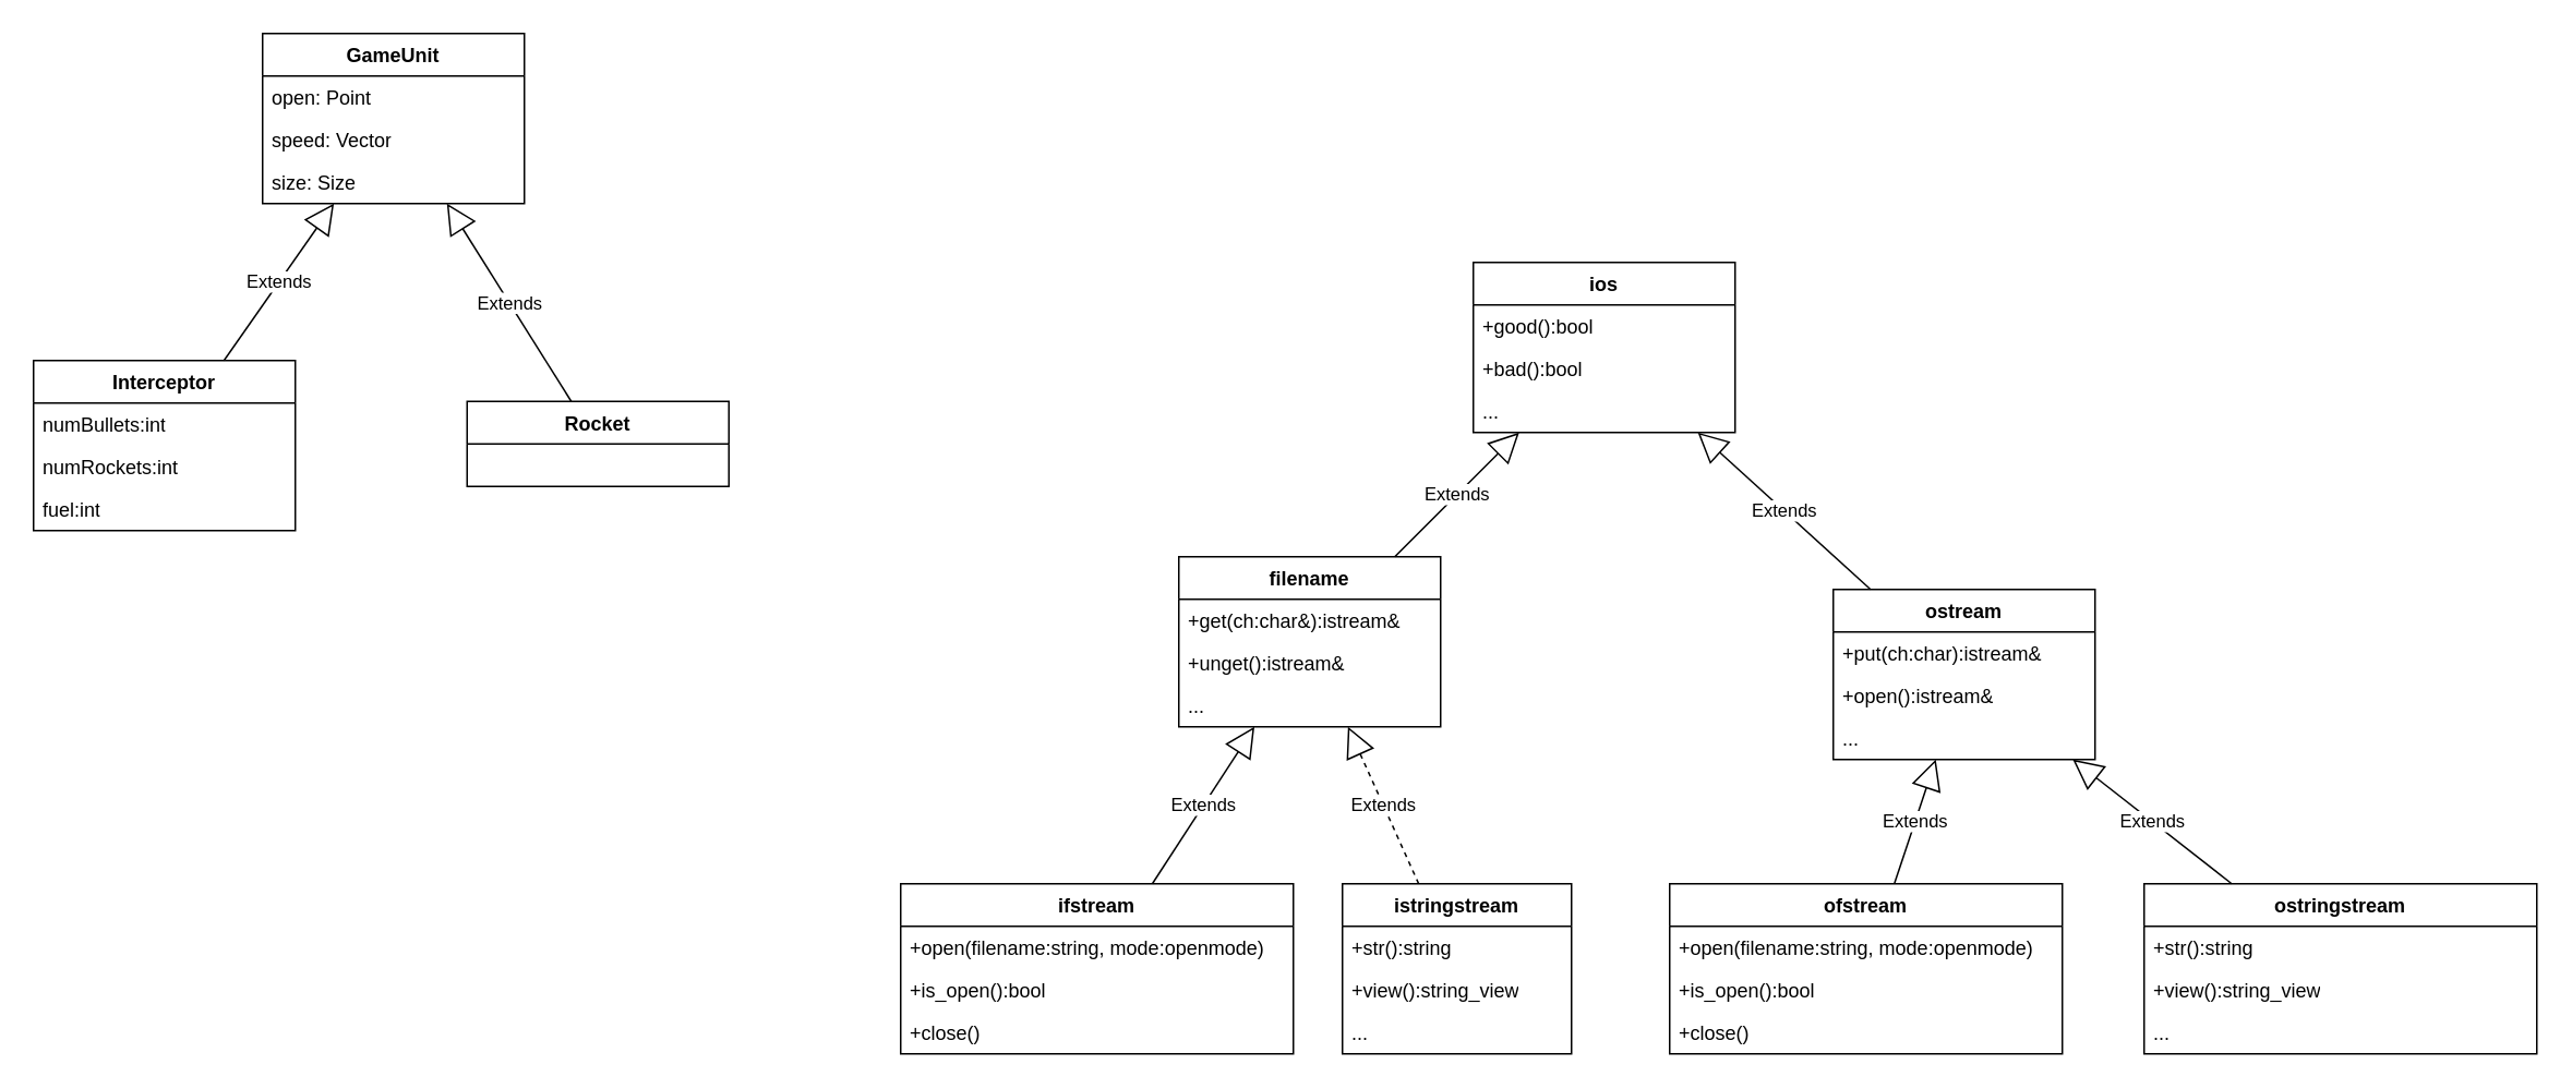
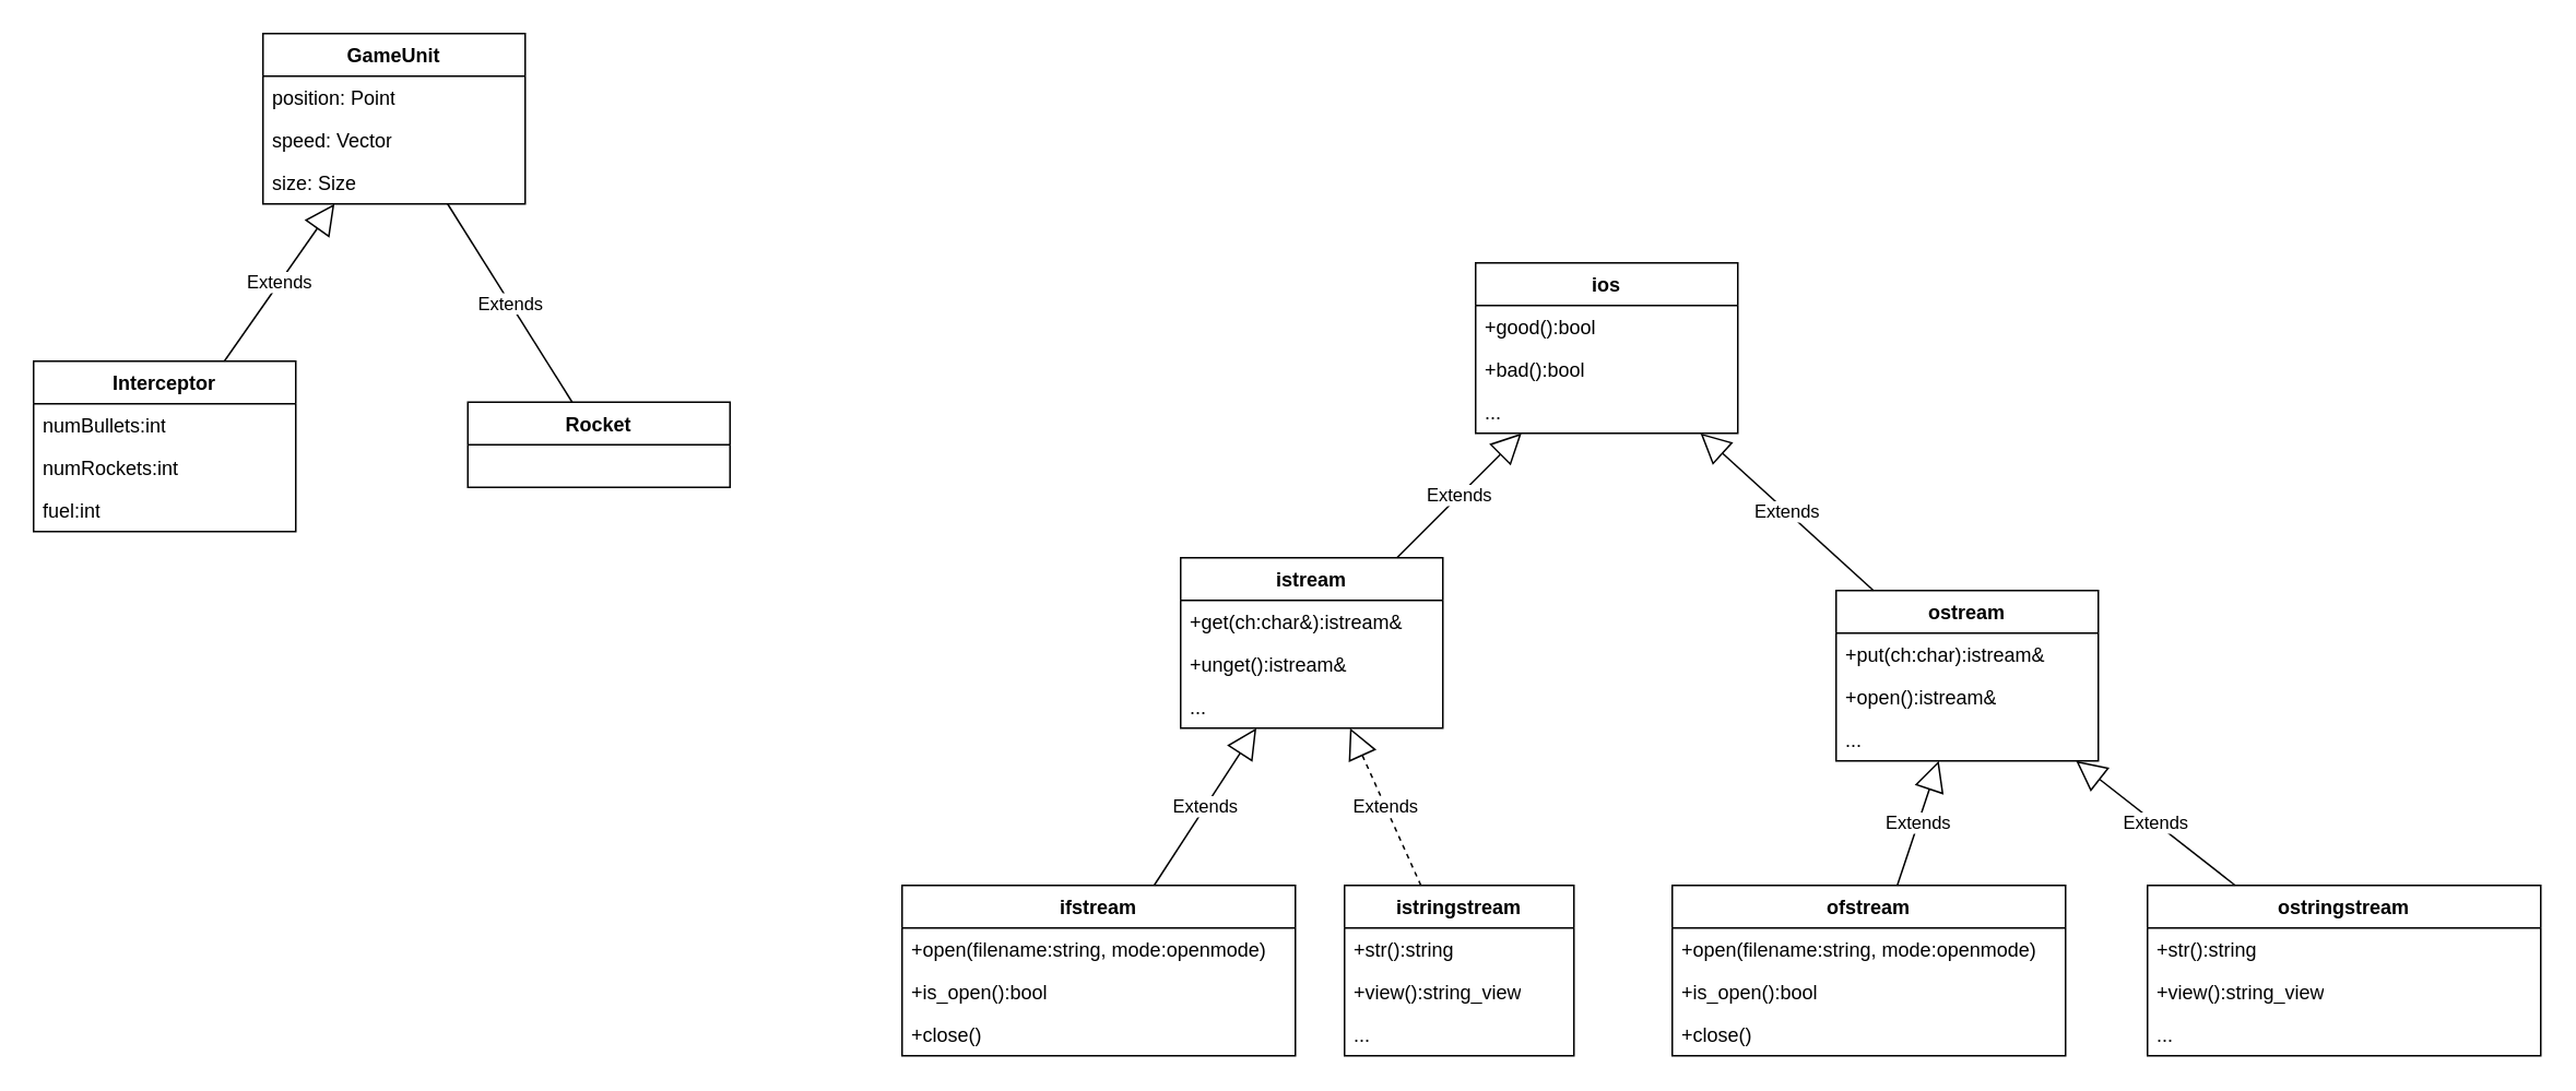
  <mxCell id="0" />
  <mxCell id="1" parent="0" />
  <mxCell id="2" value="GameUnit" style="swimlane;fontStyle=1;align=center;verticalAlign=top;childLayout=stackLayout;horizontal=1;startSize=26;horizontalStack=0;resizeParent=1;resizeParentMax=0;resizeLast=0;collapsible=1;marginBottom=0;whiteSpace=wrap;html=1;" parent="1" vertex="1"><mxGeometry x="160" y="20" width="160" height="104" as="geometry" /></mxCell>
- <mxCell id="3" value="open: Point" style="text;strokeColor=none;fillColor=none;align=left;verticalAlign=top;spacingLeft=4;spacingRight=4;overflow=hidden;rotatable=0;points=[[0,0.5],[1,0.5]];portConstraint=eastwest;whiteSpace=wrap;html=1;" parent="2" vertex="1"><mxGeometry y="26" width="160" height="26" as="geometry" /></mxCell>
+ <mxCell id="3" value="position: Point" style="text;strokeColor=none;fillColor=none;align=left;verticalAlign=top;spacingLeft=4;spacingRight=4;overflow=hidden;rotatable=0;points=[[0,0.5],[1,0.5]];portConstraint=eastwest;whiteSpace=wrap;html=1;" parent="2" vertex="1"><mxGeometry y="26" width="160" height="26" as="geometry" /></mxCell>
  <mxCell id="4" value="speed: Vector" style="text;strokeColor=none;fillColor=none;align=left;verticalAlign=top;spacingLeft=4;spacingRight=4;overflow=hidden;rotatable=0;points=[[0,0.5],[1,0.5]];portConstraint=eastwest;whiteSpace=wrap;html=1;" parent="2" vertex="1"><mxGeometry y="52" width="160" height="26" as="geometry" /></mxCell>
  <mxCell id="5" value="size: Size" style="text;strokeColor=none;fillColor=none;align=left;verticalAlign=top;spacingLeft=4;spacingRight=4;overflow=hidden;rotatable=0;points=[[0,0.5],[1,0.5]];portConstraint=eastwest;whiteSpace=wrap;html=1;" parent="2" vertex="1"><mxGeometry y="78" width="160" height="26" as="geometry" /></mxCell>
  <mxCell id="6" value="Interceptor" style="swimlane;fontStyle=1;align=center;verticalAlign=top;childLayout=stackLayout;horizontal=1;startSize=26;horizontalStack=0;resizeParent=1;resizeParentMax=0;resizeLast=0;collapsible=1;marginBottom=0;whiteSpace=wrap;html=1;" parent="1" vertex="1"><mxGeometry x="20" y="220" width="160" height="104" as="geometry" /></mxCell>
  <mxCell id="7" value="numBullets:int" style="text;strokeColor=none;fillColor=none;align=left;verticalAlign=top;spacingLeft=4;spacingRight=4;overflow=hidden;rotatable=0;points=[[0,0.5],[1,0.5]];portConstraint=eastwest;whiteSpace=wrap;html=1;" parent="6" vertex="1"><mxGeometry y="26" width="160" height="26" as="geometry" /></mxCell>
  <mxCell id="8" value="numRockets:int" style="text;strokeColor=none;fillColor=none;align=left;verticalAlign=top;spacingLeft=4;spacingRight=4;overflow=hidden;rotatable=0;points=[[0,0.5],[1,0.5]];portConstraint=eastwest;whiteSpace=wrap;html=1;" vertex="1" parent="6"><mxGeometry y="52" width="160" height="26" as="geometry" /></mxCell>
  <mxCell id="9" value="fuel:int" style="text;strokeColor=none;fillColor=none;align=left;verticalAlign=top;spacingLeft=4;spacingRight=4;overflow=hidden;rotatable=0;points=[[0,0.5],[1,0.5]];portConstraint=eastwest;whiteSpace=wrap;html=1;" vertex="1" parent="6"><mxGeometry y="78" width="160" height="26" as="geometry" /></mxCell>
  <mxCell id="10" value="Extends" style="endArrow=block;endSize=16;endFill=0;html=1;rounded=0;" edge="1" parent="1" source="6" target="2"><mxGeometry width="160" relative="1" as="geometry"><mxPoint x="340" y="180" as="sourcePoint" /><mxPoint x="500" y="180" as="targetPoint" /></mxGeometry></mxCell>
  <mxCell id="11" value="Rocket" style="swimlane;fontStyle=1;align=center;verticalAlign=top;childLayout=stackLayout;horizontal=1;startSize=26;horizontalStack=0;resizeParent=1;resizeParentMax=0;resizeLast=0;collapsible=1;marginBottom=0;whiteSpace=wrap;html=1;" vertex="1" parent="1"><mxGeometry x="285" y="245" width="160" height="52" as="geometry" /></mxCell>
- <mxCell id="12" value="Extends" style="endArrow=block;endSize=16;endFill=0;html=1;rounded=0;" edge="1" parent="1" source="11" target="2"><mxGeometry width="160" relative="1" as="geometry"><mxPoint x="340" y="180" as="sourcePoint" /><mxPoint x="500" y="180" as="targetPoint" /></mxGeometry></mxCell>
- <mxCell id="13" value="filename" style="swimlane;fontStyle=1;align=center;verticalAlign=top;childLayout=stackLayout;horizontal=1;startSize=26;horizontalStack=0;resizeParent=1;resizeParentMax=0;resizeLast=0;collapsible=1;marginBottom=0;whiteSpace=wrap;html=1;" vertex="1" parent="1"><mxGeometry x="720" y="340" width="160" height="104" as="geometry" /></mxCell>
+ <mxCell id="12" value="Extends" style="endArrow=none;endSize=16;endFill=0;html=1;rounded=0;" edge="1" parent="1" source="11" target="2"><mxGeometry width="160" relative="1" as="geometry"><mxPoint x="340" y="180" as="sourcePoint" /><mxPoint x="500" y="180" as="targetPoint" /></mxGeometry></mxCell>
+ <mxCell id="13" value="istream" style="swimlane;fontStyle=1;align=center;verticalAlign=top;childLayout=stackLayout;horizontal=1;startSize=26;horizontalStack=0;resizeParent=1;resizeParentMax=0;resizeLast=0;collapsible=1;marginBottom=0;whiteSpace=wrap;html=1;" vertex="1" parent="1"><mxGeometry x="720" y="340" width="160" height="104" as="geometry" /></mxCell>
  <mxCell id="14" value="+get(ch:char&amp;amp;):istream&amp;amp;" style="text;strokeColor=none;fillColor=none;align=left;verticalAlign=top;spacingLeft=4;spacingRight=4;overflow=hidden;rotatable=0;points=[[0,0.5],[1,0.5]];portConstraint=eastwest;whiteSpace=wrap;html=1;" vertex="1" parent="13"><mxGeometry y="26" width="160" height="26" as="geometry" /></mxCell>
  <mxCell id="15" value="+unget():istream&amp;amp;" style="text;strokeColor=none;fillColor=none;align=left;verticalAlign=top;spacingLeft=4;spacingRight=4;overflow=hidden;rotatable=0;points=[[0,0.5],[1,0.5]];portConstraint=eastwest;whiteSpace=wrap;html=1;" vertex="1" parent="13"><mxGeometry y="52" width="160" height="26" as="geometry" /></mxCell>
  <mxCell id="16" value="..." style="text;strokeColor=none;fillColor=none;align=left;verticalAlign=top;spacingLeft=4;spacingRight=4;overflow=hidden;rotatable=0;points=[[0,0.5],[1,0.5]];portConstraint=eastwest;whiteSpace=wrap;html=1;" vertex="1" parent="13"><mxGeometry y="78" width="160" height="26" as="geometry" /></mxCell>
  <mxCell id="17" value="ifstream" style="swimlane;fontStyle=1;align=center;verticalAlign=top;childLayout=stackLayout;horizontal=1;startSize=26;horizontalStack=0;resizeParent=1;resizeParentMax=0;resizeLast=0;collapsible=1;marginBottom=0;whiteSpace=wrap;html=1;" vertex="1" parent="1"><mxGeometry x="550" y="540" width="240" height="104" as="geometry" /></mxCell>
  <mxCell id="18" value="+open(filename:string, mode:openmode)" style="text;strokeColor=none;fillColor=none;align=left;verticalAlign=top;spacingLeft=4;spacingRight=4;overflow=hidden;rotatable=0;points=[[0,0.5],[1,0.5]];portConstraint=eastwest;whiteSpace=wrap;html=1;" vertex="1" parent="17"><mxGeometry y="26" width="240" height="26" as="geometry" /></mxCell>
  <mxCell id="19" value="+is_open():bool" style="text;strokeColor=none;fillColor=none;align=left;verticalAlign=top;spacingLeft=4;spacingRight=4;overflow=hidden;rotatable=0;points=[[0,0.5],[1,0.5]];portConstraint=eastwest;whiteSpace=wrap;html=1;" vertex="1" parent="17"><mxGeometry y="52" width="240" height="26" as="geometry" /></mxCell>
  <mxCell id="20" value="+close()" style="text;strokeColor=none;fillColor=none;align=left;verticalAlign=top;spacingLeft=4;spacingRight=4;overflow=hidden;rotatable=0;points=[[0,0.5],[1,0.5]];portConstraint=eastwest;whiteSpace=wrap;html=1;" vertex="1" parent="17"><mxGeometry y="78" width="240" height="26" as="geometry" /></mxCell>
  <mxCell id="21" value="Extends" style="endArrow=block;endSize=16;endFill=0;html=1;rounded=0;" edge="1" parent="1" source="17" target="13"><mxGeometry width="160" relative="1" as="geometry"><mxPoint x="900" y="510" as="sourcePoint" /><mxPoint x="1060" y="510" as="targetPoint" /></mxGeometry></mxCell>
  <mxCell id="22" value="istringstream" style="swimlane;fontStyle=1;align=center;verticalAlign=top;childLayout=stackLayout;horizontal=1;startSize=26;horizontalStack=0;resizeParent=1;resizeParentMax=0;resizeLast=0;collapsible=1;marginBottom=0;whiteSpace=wrap;html=1;" vertex="1" parent="1"><mxGeometry x="820" y="540" width="140" height="104" as="geometry" /></mxCell>
  <mxCell id="23" value="+str():string" style="text;strokeColor=none;fillColor=none;align=left;verticalAlign=top;spacingLeft=4;spacingRight=4;overflow=hidden;rotatable=0;points=[[0,0.5],[1,0.5]];portConstraint=eastwest;whiteSpace=wrap;html=1;" vertex="1" parent="22"><mxGeometry y="26" width="140" height="26" as="geometry" /></mxCell>
  <mxCell id="24" value="+view():string_view" style="text;strokeColor=none;fillColor=none;align=left;verticalAlign=top;spacingLeft=4;spacingRight=4;overflow=hidden;rotatable=0;points=[[0,0.5],[1,0.5]];portConstraint=eastwest;whiteSpace=wrap;html=1;" vertex="1" parent="22"><mxGeometry y="52" width="140" height="26" as="geometry" /></mxCell>
  <mxCell id="25" value="..." style="text;strokeColor=none;fillColor=none;align=left;verticalAlign=top;spacingLeft=4;spacingRight=4;overflow=hidden;rotatable=0;points=[[0,0.5],[1,0.5]];portConstraint=eastwest;whiteSpace=wrap;html=1;" vertex="1" parent="22"><mxGeometry y="78" width="140" height="26" as="geometry" /></mxCell>
  <mxCell id="26" value="Extends" style="endArrow=block;endSize=16;endFill=0;html=1;rounded=0;dashed=1;" edge="1" parent="1" source="22" target="13"><mxGeometry width="160" relative="1" as="geometry"><mxPoint x="711" y="550" as="sourcePoint" /><mxPoint x="769" y="454" as="targetPoint" /></mxGeometry></mxCell>
  <mxCell id="27" value="ios" style="swimlane;fontStyle=1;align=center;verticalAlign=top;childLayout=stackLayout;horizontal=1;startSize=26;horizontalStack=0;resizeParent=1;resizeParentMax=0;resizeLast=0;collapsible=1;marginBottom=0;whiteSpace=wrap;html=1;" vertex="1" parent="1"><mxGeometry x="900" y="160" width="160" height="104" as="geometry" /></mxCell>
  <mxCell id="28" value="+good():bool" style="text;strokeColor=none;fillColor=none;align=left;verticalAlign=top;spacingLeft=4;spacingRight=4;overflow=hidden;rotatable=0;points=[[0,0.5],[1,0.5]];portConstraint=eastwest;whiteSpace=wrap;html=1;" vertex="1" parent="27"><mxGeometry y="26" width="160" height="26" as="geometry" /></mxCell>
  <mxCell id="29" value="+bad():bool" style="text;strokeColor=none;fillColor=none;align=left;verticalAlign=top;spacingLeft=4;spacingRight=4;overflow=hidden;rotatable=0;points=[[0,0.5],[1,0.5]];portConstraint=eastwest;whiteSpace=wrap;html=1;" vertex="1" parent="27"><mxGeometry y="52" width="160" height="26" as="geometry" /></mxCell>
  <mxCell id="30" value="..." style="text;strokeColor=none;fillColor=none;align=left;verticalAlign=top;spacingLeft=4;spacingRight=4;overflow=hidden;rotatable=0;points=[[0,0.5],[1,0.5]];portConstraint=eastwest;whiteSpace=wrap;html=1;" vertex="1" parent="27"><mxGeometry y="78" width="160" height="26" as="geometry" /></mxCell>
  <mxCell id="31" value="Extends" style="endArrow=block;endSize=16;endFill=0;html=1;rounded=0;" edge="1" parent="1" source="13" target="27"><mxGeometry width="160" relative="1" as="geometry"><mxPoint x="621" y="550" as="sourcePoint" /><mxPoint x="529" y="454" as="targetPoint" /></mxGeometry></mxCell>
  <mxCell id="32" value="ostream" style="swimlane;fontStyle=1;align=center;verticalAlign=top;childLayout=stackLayout;horizontal=1;startSize=26;horizontalStack=0;resizeParent=1;resizeParentMax=0;resizeLast=0;collapsible=1;marginBottom=0;whiteSpace=wrap;html=1;" vertex="1" parent="1"><mxGeometry x="1120" y="360" width="160" height="104" as="geometry" /></mxCell>
  <mxCell id="33" value="+put(ch:char):istream&amp;amp;" style="text;strokeColor=none;fillColor=none;align=left;verticalAlign=top;spacingLeft=4;spacingRight=4;overflow=hidden;rotatable=0;points=[[0,0.5],[1,0.5]];portConstraint=eastwest;whiteSpace=wrap;html=1;" vertex="1" parent="32"><mxGeometry y="26" width="160" height="26" as="geometry" /></mxCell>
  <mxCell id="34" value="+open():istream&amp;amp;" style="text;strokeColor=none;fillColor=none;align=left;verticalAlign=top;spacingLeft=4;spacingRight=4;overflow=hidden;rotatable=0;points=[[0,0.5],[1,0.5]];portConstraint=eastwest;whiteSpace=wrap;html=1;" vertex="1" parent="32"><mxGeometry y="52" width="160" height="26" as="geometry" /></mxCell>
  <mxCell id="35" value="..." style="text;strokeColor=none;fillColor=none;align=left;verticalAlign=top;spacingLeft=4;spacingRight=4;overflow=hidden;rotatable=0;points=[[0,0.5],[1,0.5]];portConstraint=eastwest;whiteSpace=wrap;html=1;" vertex="1" parent="32"><mxGeometry y="78" width="160" height="26" as="geometry" /></mxCell>
  <mxCell id="36" value="Extends" style="endArrow=block;endSize=16;endFill=0;html=1;rounded=0;" edge="1" parent="1" source="32" target="27"><mxGeometry width="160" relative="1" as="geometry"><mxPoint x="621" y="550" as="sourcePoint" /><mxPoint x="529" y="454" as="targetPoint" /></mxGeometry></mxCell>
  <mxCell id="37" value="ofstream" style="swimlane;fontStyle=1;align=center;verticalAlign=top;childLayout=stackLayout;horizontal=1;startSize=26;horizontalStack=0;resizeParent=1;resizeParentMax=0;resizeLast=0;collapsible=1;marginBottom=0;whiteSpace=wrap;html=1;" vertex="1" parent="1"><mxGeometry x="1020" y="540" width="240" height="104" as="geometry" /></mxCell>
  <mxCell id="38" value="+open(filename:string, mode:openmode)" style="text;strokeColor=none;fillColor=none;align=left;verticalAlign=top;spacingLeft=4;spacingRight=4;overflow=hidden;rotatable=0;points=[[0,0.5],[1,0.5]];portConstraint=eastwest;whiteSpace=wrap;html=1;" vertex="1" parent="37"><mxGeometry y="26" width="240" height="26" as="geometry" /></mxCell>
  <mxCell id="39" value="+is_open():bool" style="text;strokeColor=none;fillColor=none;align=left;verticalAlign=top;spacingLeft=4;spacingRight=4;overflow=hidden;rotatable=0;points=[[0,0.5],[1,0.5]];portConstraint=eastwest;whiteSpace=wrap;html=1;" vertex="1" parent="37"><mxGeometry y="52" width="240" height="26" as="geometry" /></mxCell>
  <mxCell id="40" value="+close()" style="text;strokeColor=none;fillColor=none;align=left;verticalAlign=top;spacingLeft=4;spacingRight=4;overflow=hidden;rotatable=0;points=[[0,0.5],[1,0.5]];portConstraint=eastwest;whiteSpace=wrap;html=1;" vertex="1" parent="37"><mxGeometry y="78" width="240" height="26" as="geometry" /></mxCell>
  <mxCell id="41" value="Extends" style="endArrow=block;endSize=16;endFill=0;html=1;rounded=0;" edge="1" parent="1" source="37" target="32"><mxGeometry width="160" relative="1" as="geometry"><mxPoint x="877" y="550" as="sourcePoint" /><mxPoint x="833" y="454" as="targetPoint" /></mxGeometry></mxCell>
  <mxCell id="42" value="ostringstream" style="swimlane;fontStyle=1;align=center;verticalAlign=top;childLayout=stackLayout;horizontal=1;startSize=26;horizontalStack=0;resizeParent=1;resizeParentMax=0;resizeLast=0;collapsible=1;marginBottom=0;whiteSpace=wrap;html=1;" vertex="1" parent="1"><mxGeometry x="1310" y="540" width="240" height="104" as="geometry" /></mxCell>
  <mxCell id="43" value="+str():string" style="text;strokeColor=none;fillColor=none;align=left;verticalAlign=top;spacingLeft=4;spacingRight=4;overflow=hidden;rotatable=0;points=[[0,0.5],[1,0.5]];portConstraint=eastwest;whiteSpace=wrap;html=1;" vertex="1" parent="42"><mxGeometry y="26" width="240" height="26" as="geometry" /></mxCell>
  <mxCell id="44" value="+view():string_view" style="text;strokeColor=none;fillColor=none;align=left;verticalAlign=top;spacingLeft=4;spacingRight=4;overflow=hidden;rotatable=0;points=[[0,0.5],[1,0.5]];portConstraint=eastwest;whiteSpace=wrap;html=1;" vertex="1" parent="42"><mxGeometry y="52" width="240" height="26" as="geometry" /></mxCell>
  <mxCell id="45" value="..." style="text;strokeColor=none;fillColor=none;align=left;verticalAlign=top;spacingLeft=4;spacingRight=4;overflow=hidden;rotatable=0;points=[[0,0.5],[1,0.5]];portConstraint=eastwest;whiteSpace=wrap;html=1;" vertex="1" parent="42"><mxGeometry y="78" width="240" height="26" as="geometry" /></mxCell>
  <mxCell id="46" value="Extends" style="endArrow=block;endSize=16;endFill=0;html=1;rounded=0;" edge="1" parent="1" source="42" target="32"><mxGeometry width="160" relative="1" as="geometry"><mxPoint x="1147" y="550" as="sourcePoint" /><mxPoint x="1143" y="464" as="targetPoint" /></mxGeometry></mxCell>
